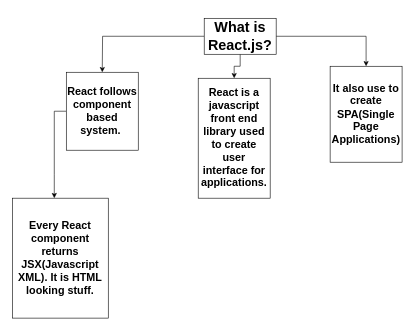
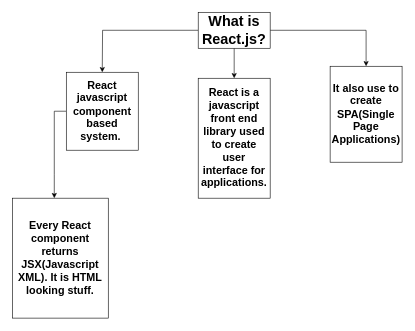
  <mxCell id="0" />
  <mxCell id="1" parent="0" />
  <mxCell id="2" style="edgeStyle=orthogonalEdgeStyle;rounded=0;orthogonalLoop=1;jettySize=auto;html=1;" parent="1" source="5" edge="1"><mxGeometry relative="1" as="geometry"><mxPoint x="170" y="120" as="targetPoint" /></mxGeometry></mxCell>
  <mxCell id="3" style="edgeStyle=orthogonalEdgeStyle;rounded=0;orthogonalLoop=1;jettySize=auto;html=1;" parent="1" source="5" target="6" edge="1"><mxGeometry relative="1" as="geometry"><mxPoint x="390" y="140" as="targetPoint" /></mxGeometry></mxCell>
  <mxCell id="4" style="edgeStyle=orthogonalEdgeStyle;rounded=0;orthogonalLoop=1;jettySize=auto;html=1;" parent="1" source="5" target="7" edge="1"><mxGeometry relative="1" as="geometry"><mxPoint x="610" y="130" as="targetPoint" /></mxGeometry></mxCell>
- <mxCell id="5" value="&lt;font style=&quot;font-size: 24px&quot;&gt;&lt;b&gt;What is React.js?&lt;/b&gt;&lt;/font&gt;" style="rounded=0;whiteSpace=wrap;html=1;" parent="1" vertex="1"><mxGeometry x="340" y="30" width="120" height="60" as="geometry" /></mxCell>
+ <mxCell id="5" value="&lt;font style=&quot;font-size: 24px&quot;&gt;&lt;b&gt;What is React.js?&lt;/b&gt;&lt;/font&gt;" style="rounded=0;whiteSpace=wrap;html=1;" parent="1" vertex="1"><mxGeometry x="330" y="20" width="120" height="60" as="geometry" /></mxCell>
  <mxCell id="6" value="&lt;b&gt;&lt;font style=&quot;font-size: 18px&quot;&gt;React is a javascript front end library used to create user interface for applications.&lt;/font&gt;&lt;/b&gt;" style="rounded=0;whiteSpace=wrap;html=1;" parent="1" vertex="1"><mxGeometry x="330" y="130" width="120" height="200" as="geometry" /></mxCell>
  <mxCell id="7" value="&lt;font style=&quot;font-size: 18px&quot;&gt;&lt;b&gt;It also use to create SPA(Single Page Applications)&lt;/b&gt;&lt;/font&gt;" style="rounded=0;whiteSpace=wrap;html=1;" parent="1" vertex="1"><mxGeometry x="550" y="110" width="120" height="160" as="geometry" /></mxCell>
  <mxCell id="8" style="edgeStyle=orthogonalEdgeStyle;rounded=0;orthogonalLoop=1;jettySize=auto;html=1;" edge="1" parent="1" source="9"><mxGeometry relative="1" as="geometry"><mxPoint x="90" y="330" as="targetPoint" /></mxGeometry></mxCell>
- <mxCell id="9" value="&lt;font style=&quot;font-size: 18px&quot;&gt;&lt;b&gt;React follows component based system.&amp;nbsp;&lt;/b&gt;&lt;/font&gt;" style="rounded=0;whiteSpace=wrap;html=1;" vertex="1" parent="1"><mxGeometry x="110" y="120" width="120" height="130" as="geometry" /></mxCell>
+ <mxCell id="9" value="&lt;font style=&quot;font-size: 18px&quot;&gt;&lt;b&gt;React javascript component based system.&amp;nbsp;&lt;/b&gt;&lt;/font&gt;" style="rounded=0;whiteSpace=wrap;html=1;" vertex="1" parent="1"><mxGeometry x="110" y="120" width="120" height="130" as="geometry" /></mxCell>
  <mxCell id="10" value="&lt;font style=&quot;font-size: 18px&quot;&gt;&lt;b&gt;Every React component returns JSX(Javascript XML). It is HTML looking stuff.&lt;/b&gt;&lt;/font&gt;" style="rounded=0;whiteSpace=wrap;html=1;" vertex="1" parent="1"><mxGeometry x="20" y="330" width="160" height="200" as="geometry" /></mxCell>
